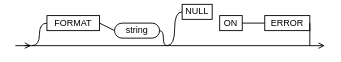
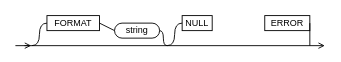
  <mxCell id="0" />
  <mxCell id="1" parent="0" />
  <mxCell id="2" value="FORMAT" style="rounded=0;whiteSpace=wrap;html=1;shadow=0;comic=0;strokeOpacity=100;strokeColor=default;strokeWidth=1.2;" parent="1" vertex="1"><mxGeometry x="62" y="20" width="70" height="20" as="geometry" /></mxCell>
  <mxCell id="3" value="&lt;font style=&quot;font-size: 12px;&quot;&gt;string&lt;/font&gt;" style="rounded=1;whiteSpace=wrap;html=1;arcSize=50;shadow=0;comic=0;strokeOpacity=100;strokeColor=default;strokeWidth=1.2;" parent="1" vertex="1"><mxGeometry x="152" y="30" width="60" height="20" as="geometry" /></mxCell>
- <mxCell id="4" value="NULL" style="rounded=0;whiteSpace=wrap;html=1;shadow=0;comic=0;strokeOpacity=100;strokeColor=default;strokeWidth=1.2;" parent="1" vertex="1"><mxGeometry x="242" y="5" width="40" height="20" as="geometry" /></mxCell>
- <mxCell id="5" value="ON" style="rounded=0;whiteSpace=wrap;html=1;shadow=0;comic=0;strokeOpacity=100;strokeColor=default;strokeWidth=1.2;" parent="1" vertex="1"><mxGeometry x="292" y="20" width="30" height="20" as="geometry" /></mxCell>
+ <mxCell id="4" value="NULL" style="rounded=0;whiteSpace=wrap;html=1;shadow=0;comic=0;strokeOpacity=100;strokeColor=default;strokeWidth=1.2;" parent="1" vertex="1"><mxGeometry x="242" y="20" width="40" height="20" as="geometry" /></mxCell>
  <mxCell id="6" value="ERROR" style="rounded=0;whiteSpace=wrap;html=1;shadow=0;comic=0;strokeOpacity=100;strokeColor=default;strokeWidth=1.2;" parent="1" vertex="1"><mxGeometry x="352" y="20" width="60" height="20" as="geometry" /></mxCell>
  <mxCell id="7" value="" style="endArrow=none;html=1;exitX=1;exitY=0.5;exitDx=0;exitDy=0;entryX=0;entryY=0.5;entryDx=0;entryDy=0;strokeOpacity=100;shadow=0;strokeColor=default;strokeWidth=1.2;" parent="1" source="2" target="3" edge="1"><mxGeometry width="50" height="50" relative="1" as="geometry"><mxPoint x="166" y="-40" as="sourcePoint" /><mxPoint x="216" y="-90" as="targetPoint" /></mxGeometry></mxCell>
  <mxCell id="8" value="" style="endArrow=open;html=1;endFill=0;strokeOpacity=100;shadow=0;strokeColor=default;strokeWidth=1.2;" parent="1" edge="1"><mxGeometry width="50" height="50" relative="1" as="geometry"><mxPoint x="32" y="60" as="sourcePoint" /><mxPoint x="432" y="60" as="targetPoint" /></mxGeometry></mxCell>
  <mxCell id="9" value="" style="edgeStyle=elbowEdgeStyle;elbow=horizontal;endArrow=none;html=1;endSize=8;startSize=8;endFill=0;entryX=0;entryY=0.5;entryDx=0;entryDy=0;curved=1;strokeOpacity=100;shadow=0;strokeColor=default;strokeWidth=1.2;" parent="1" target="4" edge="1"><mxGeometry width="50" height="50" relative="1" as="geometry"><mxPoint x="222" y="60" as="sourcePoint" /><mxPoint x="240" y="30" as="targetPoint" /><Array as="points"><mxPoint x="232" y="50" /></Array></mxGeometry></mxCell>
- <mxCell id="10" value="" style="endArrow=none;html=1;exitX=1;exitY=0.5;exitDx=0;exitDy=0;entryX=0;entryY=0.5;entryDx=0;entryDy=0;strokeOpacity=100;shadow=0;strokeColor=default;strokeWidth=1.2;" parent="1" source="5" target="6" edge="1"><mxGeometry width="50" height="50" relative="1" as="geometry"><mxPoint x="160" y="50" as="sourcePoint" /><mxPoint x="210" y="0" as="targetPoint" /></mxGeometry></mxCell>
  <mxCell id="11" value="" style="endArrow=open;html=1;endFill=0;sourcePerimeterSpacing=0;targetPerimeterSpacing=0;jumpSize=6;shadow=0;comic=0;entryX=0;entryY=0.5;entryDx=0;entryDy=0;strokeOpacity=100;strokeColor=default;strokeWidth=1.2;" parent="1" edge="1"><mxGeometry width="50" height="50" relative="1" as="geometry"><mxPoint x="20" y="60" as="sourcePoint" /><mxPoint x="41" y="60" as="targetPoint" /></mxGeometry></mxCell>
  <mxCell id="12" value="" style="edgeStyle=elbowEdgeStyle;elbow=horizontal;endArrow=none;html=1;endSize=8;startSize=8;endFill=0;entryX=0;entryY=0.5;entryDx=0;entryDy=0;curved=1;strokeOpacity=100;shadow=0;strokeColor=default;strokeWidth=1.2;" edge="1" parent="1"><mxGeometry width="50" height="50" relative="1" as="geometry"><mxPoint x="42" y="60" as="sourcePoint" /><mxPoint x="62" y="30" as="targetPoint" /></mxGeometry></mxCell>
  <mxCell id="13" value="" style="edgeStyle=elbowEdgeStyle;elbow=horizontal;endArrow=none;html=1;curved=1;endSize=8;startSize=8;endFill=0;entryX=1;entryY=0.5;entryDx=0;entryDy=0;strokeOpacity=100;shadow=0;strokeColor=default;strokeWidth=1.2;" edge="1" parent="1" target="6"><mxGeometry width="50" height="50" relative="1" as="geometry"><mxPoint x="412" y="60" as="sourcePoint" /><mxPoint x="402" y="30" as="targetPoint" /></mxGeometry></mxCell>
  <mxCell id="14" value="" style="edgeStyle=elbowEdgeStyle;elbow=horizontal;endArrow=none;html=1;curved=1;endSize=8;startSize=8;endFill=0;strokeOpacity=100;shadow=0;strokeColor=default;strokeWidth=1.2;entryX=1;entryY=0.5;entryDx=0;entryDy=0;" edge="1" parent="1" target="3"><mxGeometry width="50" height="50" relative="1" as="geometry"><mxPoint x="222" y="60" as="sourcePoint" /><mxPoint x="222" y="30" as="targetPoint" /></mxGeometry></mxCell>
